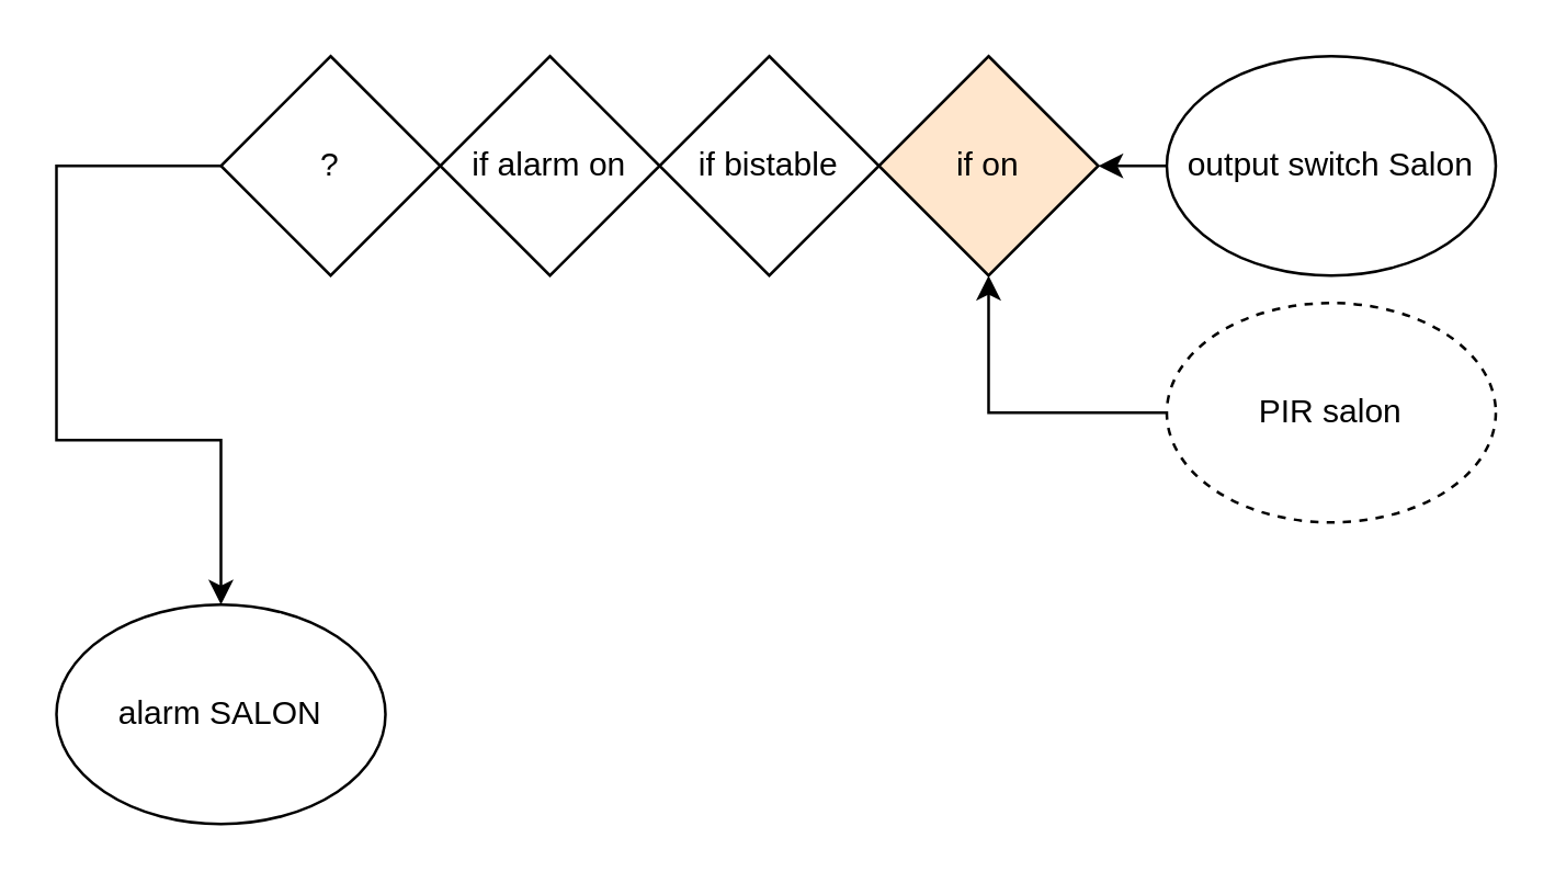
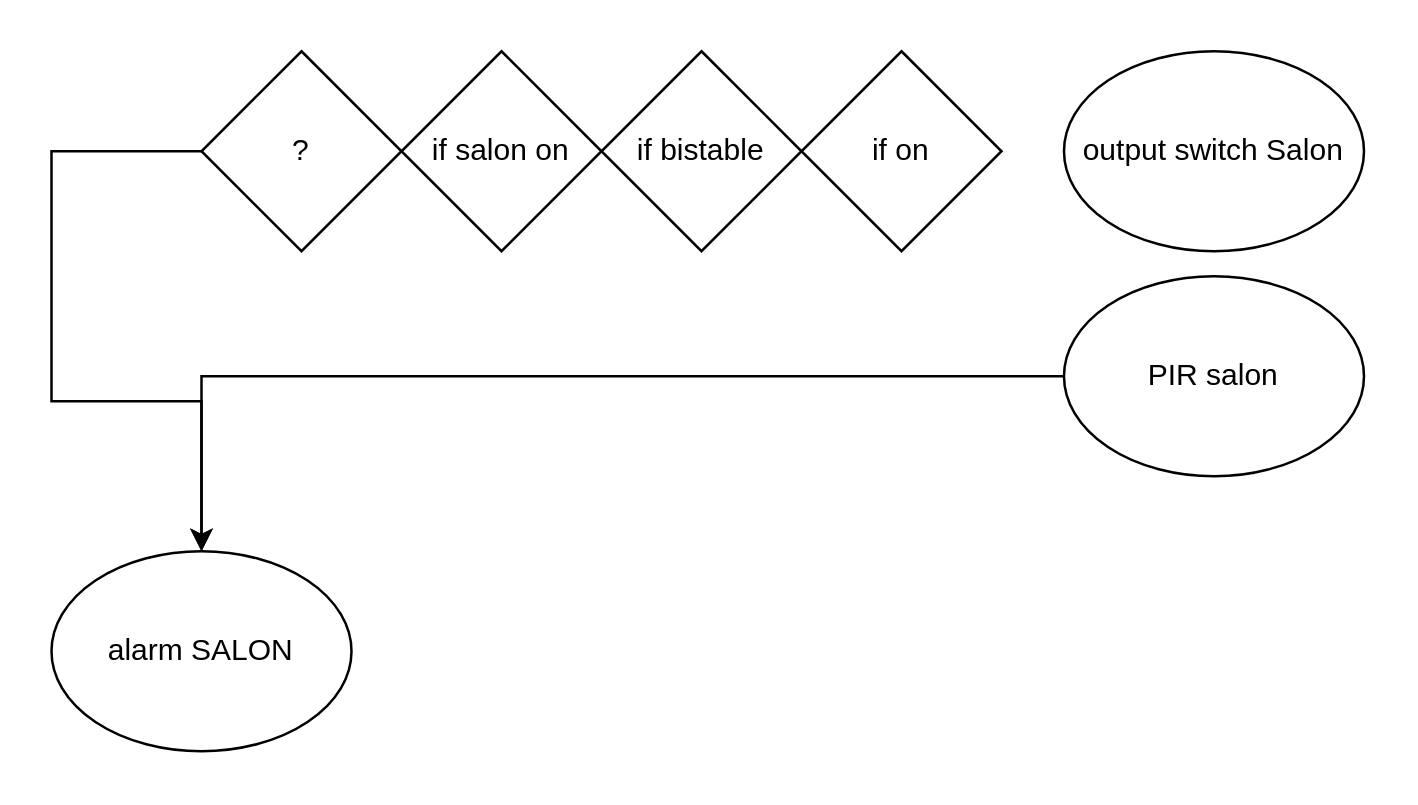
  <mxCell id="0" />
  <mxCell id="1" parent="0" />
  <mxCell id="2" value="alarm SALON" style="ellipse;whiteSpace=wrap;html=1;" vertex="1" parent="1"><mxGeometry x="20" y="220" width="120" height="80" as="geometry" /></mxCell>
- <mxCell id="3" style="edgeStyle=orthogonalEdgeStyle;rounded=0;orthogonalLoop=1;jettySize=auto;html=1;entryX=1;entryY=0.5;entryDx=0;entryDy=0;" edge="1" parent="1" source="4" target="7"><mxGeometry relative="1" as="geometry" /></mxCell>
  <mxCell id="4" value="output switch Salon" style="ellipse;whiteSpace=wrap;html=1;" vertex="1" parent="1"><mxGeometry x="425" y="20" width="120" height="80" as="geometry" /></mxCell>
- <mxCell id="5" style="edgeStyle=orthogonalEdgeStyle;rounded=0;orthogonalLoop=1;jettySize=auto;html=1;" edge="1" parent="1" source="6" target="7"><mxGeometry relative="1" as="geometry" /></mxCell>
- <mxCell id="6" value="PIR salon&lt;br&gt;" style="ellipse;whiteSpace=wrap;html=1;dashed=1;" vertex="1" parent="1"><mxGeometry x="425" y="110" width="120" height="80" as="geometry" /></mxCell>
- <mxCell id="7" value="if on" style="rhombus;whiteSpace=wrap;html=1;fillColor=#ffe6cc;" vertex="1" parent="1"><mxGeometry x="320" y="20" width="80" height="80" as="geometry" /></mxCell>
+ <mxCell id="5" style="edgeStyle=orthogonalEdgeStyle;rounded=0;orthogonalLoop=1;jettySize=auto;html=1;" edge="1" parent="1" source="6" target="2"><mxGeometry relative="1" as="geometry" /></mxCell>
+ <mxCell id="6" value="PIR salon&lt;br&gt;" style="ellipse;whiteSpace=wrap;html=1;" vertex="1" parent="1"><mxGeometry x="425" y="110" width="120" height="80" as="geometry" /></mxCell>
+ <mxCell id="7" value="if on" style="rhombus;whiteSpace=wrap;html=1;" vertex="1" parent="1"><mxGeometry x="320" y="20" width="80" height="80" as="geometry" /></mxCell>
  <mxCell id="8" value="if bistable&lt;span style=&quot;color: rgba(0 , 0 , 0 , 0) ; font-family: monospace ; font-size: 0px&quot;&gt;%3CmxGraphModel%3E%3Croot%3E%3CmxCell%20id%3D%220%22%2F%3E%3CmxCell%20id%3D%221%22%20parent%3D%220%22%2F%3E%3CmxCell%20id%3D%222%22%20value%3D%22if%20on%22%20style%3D%22rhombus%3BwhiteSpace%3Dwrap%3Bhtml%3D1%3B%22%20vertex%3D%221%22%20parent%3D%221%22%3E%3CmxGeometry%20x%3D%22230%22%20y%3D%2280%22%20width%3D%2280%22%20height%3D%2280%22%20as%3D%22geometry%22%2F%3E%3C%2FmxCell%3E%3C%2Froot%3E%3C%2FmxGraphModel%3E&lt;/span&gt;" style="rhombus;whiteSpace=wrap;html=1;" vertex="1" parent="1"><mxGeometry x="240" y="20" width="80" height="80" as="geometry" /></mxCell>
- <mxCell id="9" value="if alarm on" style="rhombus;whiteSpace=wrap;html=1;" vertex="1" parent="1"><mxGeometry x="160" y="20" width="80" height="80" as="geometry" /></mxCell>
+ <mxCell id="9" value="if salon on" style="rhombus;whiteSpace=wrap;html=1;" vertex="1" parent="1"><mxGeometry x="160" y="20" width="80" height="80" as="geometry" /></mxCell>
  <mxCell id="10" style="edgeStyle=orthogonalEdgeStyle;rounded=0;orthogonalLoop=1;jettySize=auto;html=1;" edge="1" parent="1" source="11" target="2"><mxGeometry relative="1" as="geometry"><Array as="points"><mxPoint x="20" y="60" /><mxPoint x="20" y="160" /><mxPoint x="80" y="160" /></Array></mxGeometry></mxCell>
  <mxCell id="11" value="?" style="rhombus;whiteSpace=wrap;html=1;" vertex="1" parent="1"><mxGeometry x="80" y="20" width="80" height="80" as="geometry" /></mxCell>
